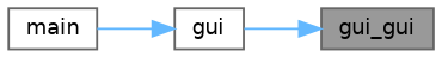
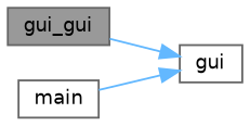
  digraph {
    rankdir=RL
    node [color=grey40 fillcolor=white fontname=Helvetica fontsize=10 shape=box style=filled]
    edge [color=steelblue1 dir=back fontname=Helvetica fontsize=10 labelfontname=Helvetica labelfontsize=10 style=solid]
    n1 [color=gray40 fillcolor=grey60 fontcolor=black height=0.2 label=gui_gui width=0.4]
    n2 [height=0.2 label=gui width=0.4]
    n3 [height=0.2 label=main width=0.4]
-   n1 -> n2
+   n2 -> n1
    n2 -> n3
  }
